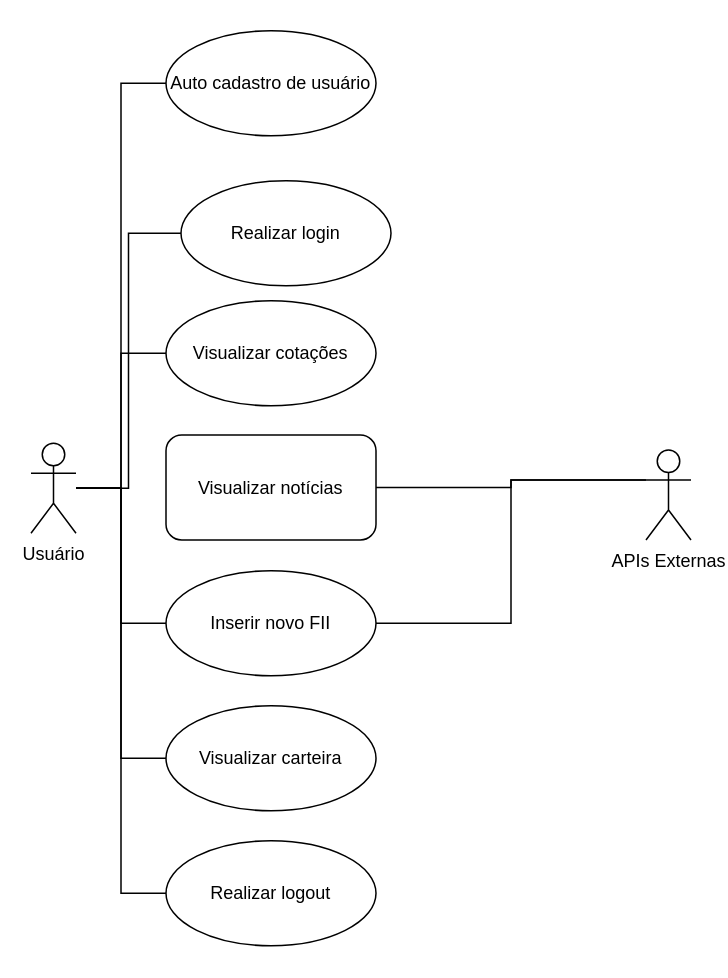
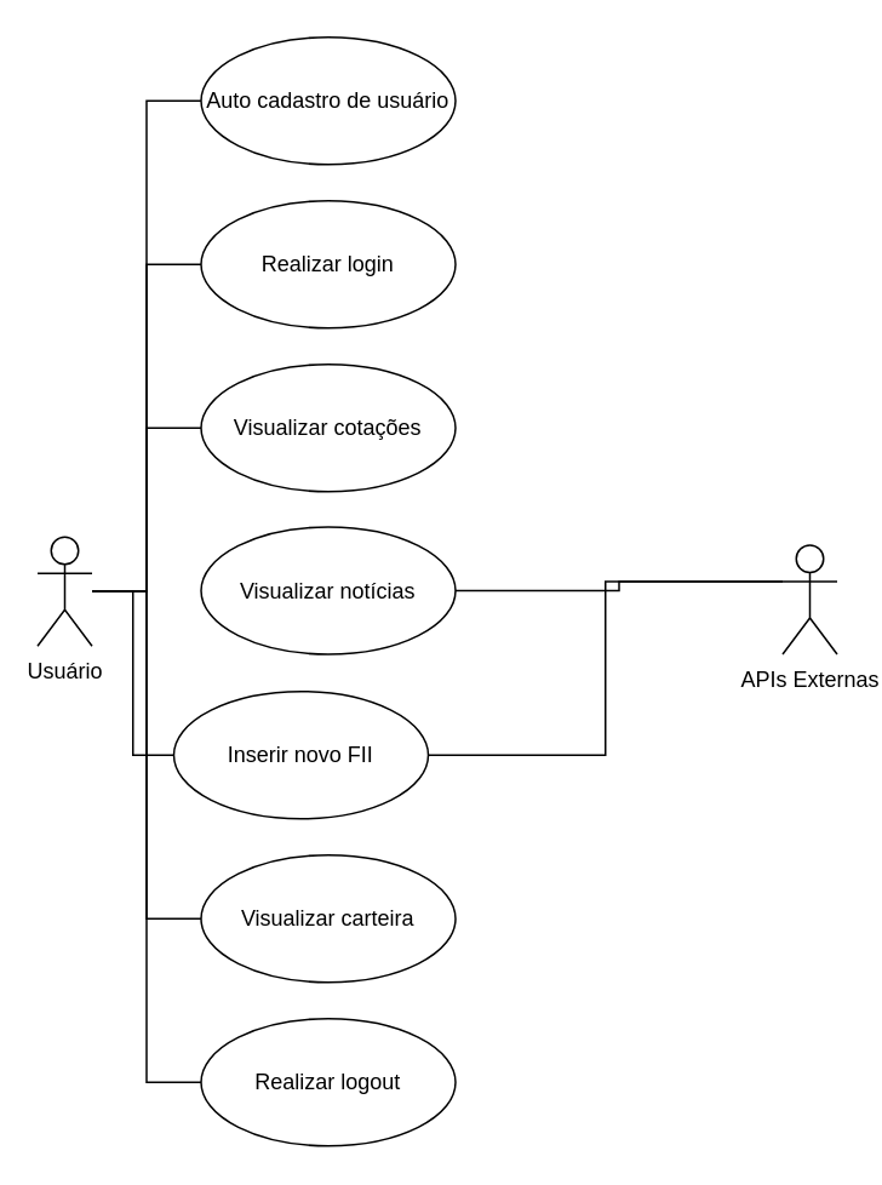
  <mxCell id="0" />
  <mxCell id="1" parent="0" />
  <mxCell id="2" style="edgeStyle=orthogonalEdgeStyle;rounded=0;orthogonalLoop=1;jettySize=auto;html=1;entryX=0;entryY=0.5;entryDx=0;entryDy=0;endArrow=none;endFill=0;" parent="1" source="8" target="9" edge="1"><mxGeometry relative="1" as="geometry" /></mxCell>
  <mxCell id="3" style="edgeStyle=orthogonalEdgeStyle;rounded=0;orthogonalLoop=1;jettySize=auto;html=1;endArrow=none;endFill=0;entryX=0;entryY=0.5;entryDx=0;entryDy=0;" parent="1" source="8" target="10" edge="1"><mxGeometry relative="1" as="geometry" /></mxCell>
  <mxCell id="4" style="edgeStyle=orthogonalEdgeStyle;rounded=0;orthogonalLoop=1;jettySize=auto;html=1;endArrow=none;endFill=0;entryX=0;entryY=0.5;entryDx=0;entryDy=0;" edge="1" parent="1" source="8" target="11"><mxGeometry relative="1" as="geometry" /></mxCell>
  <mxCell id="5" style="edgeStyle=orthogonalEdgeStyle;rounded=0;orthogonalLoop=1;jettySize=auto;html=1;entryX=0;entryY=0.5;entryDx=0;entryDy=0;endArrow=none;endFill=0;" edge="1" parent="1" source="8" target="13"><mxGeometry relative="1" as="geometry" /></mxCell>
  <mxCell id="6" style="edgeStyle=orthogonalEdgeStyle;rounded=0;orthogonalLoop=1;jettySize=auto;html=1;entryX=0;entryY=0.5;entryDx=0;entryDy=0;endArrow=none;endFill=0;" edge="1" parent="1" source="8" target="14"><mxGeometry relative="1" as="geometry" /></mxCell>
  <mxCell id="7" style="edgeStyle=orthogonalEdgeStyle;rounded=0;orthogonalLoop=1;jettySize=auto;html=1;entryX=0;entryY=0.5;entryDx=0;entryDy=0;endArrow=none;endFill=0;" edge="1" parent="1" source="8" target="15"><mxGeometry relative="1" as="geometry" /></mxCell>
  <mxCell id="8" value="Usuário" style="shape=umlActor;verticalLabelPosition=bottom;verticalAlign=top;html=1;" parent="1" vertex="1"><mxGeometry x="20" y="295" width="30" height="60" as="geometry" /></mxCell>
  <mxCell id="9" value="Auto cadastro de usuário" style="ellipse;whiteSpace=wrap;html=1;" parent="1" vertex="1"><mxGeometry x="110" y="20" width="140" height="70" as="geometry" /></mxCell>
- <mxCell id="10" value="Realizar login" style="ellipse;whiteSpace=wrap;html=1;" parent="1" vertex="1"><mxGeometry x="120" y="120" width="140" height="70" as="geometry" /></mxCell>
+ <mxCell id="10" value="Realizar login" style="ellipse;whiteSpace=wrap;html=1;" parent="1" vertex="1"><mxGeometry x="110" y="110" width="140" height="70" as="geometry" /></mxCell>
  <mxCell id="11" value="Visualizar cotações" style="ellipse;whiteSpace=wrap;html=1;" parent="1" vertex="1"><mxGeometry x="110" y="200" width="140" height="70" as="geometry" /></mxCell>
- <mxCell id="12" value="Visualizar notícias" style="whiteSpace=wrap;html=1;rounded=1;" parent="1" vertex="1"><mxGeometry x="110" y="289.5" width="140" height="70" as="geometry" /></mxCell>
- <mxCell id="13" value="Inserir novo FII" style="ellipse;whiteSpace=wrap;html=1;" parent="1" vertex="1"><mxGeometry x="110" y="380" width="140" height="70" as="geometry" /></mxCell>
+ <mxCell id="12" value="Visualizar notícias" style="ellipse;whiteSpace=wrap;html=1;" parent="1" vertex="1"><mxGeometry x="110" y="289.5" width="140" height="70" as="geometry" /></mxCell>
+ <mxCell id="13" value="Inserir novo FII" style="ellipse;whiteSpace=wrap;html=1;" parent="1" vertex="1"><mxGeometry x="95" y="380" width="140" height="70" as="geometry" /></mxCell>
  <mxCell id="14" value="Visualizar carteira" style="ellipse;whiteSpace=wrap;html=1;" parent="1" vertex="1"><mxGeometry x="110" y="470" width="140" height="70" as="geometry" /></mxCell>
  <mxCell id="15" value="Realizar l&lt;span style=&quot;background-color: initial;&quot;&gt;ogout&lt;/span&gt;" style="ellipse;whiteSpace=wrap;html=1;" parent="1" vertex="1"><mxGeometry x="110" y="560" width="140" height="70" as="geometry" /></mxCell>
  <mxCell id="16" value="APIs Externas" style="shape=umlActor;verticalLabelPosition=bottom;verticalAlign=top;html=1;" vertex="1" parent="1"><mxGeometry x="430" y="299.5" width="30" height="60" as="geometry" /></mxCell>
  <mxCell id="17" style="edgeStyle=orthogonalEdgeStyle;rounded=0;orthogonalLoop=1;jettySize=auto;html=1;entryX=0;entryY=0.333;entryDx=0;entryDy=0;entryPerimeter=0;endArrow=none;endFill=0;" edge="1" parent="1" source="12" target="16"><mxGeometry relative="1" as="geometry" /></mxCell>
  <mxCell id="18" style="edgeStyle=orthogonalEdgeStyle;rounded=0;orthogonalLoop=1;jettySize=auto;html=1;entryX=0;entryY=0.333;entryDx=0;entryDy=0;entryPerimeter=0;endArrow=none;endFill=0;" edge="1" parent="1" source="13" target="16"><mxGeometry relative="1" as="geometry" /></mxCell>
